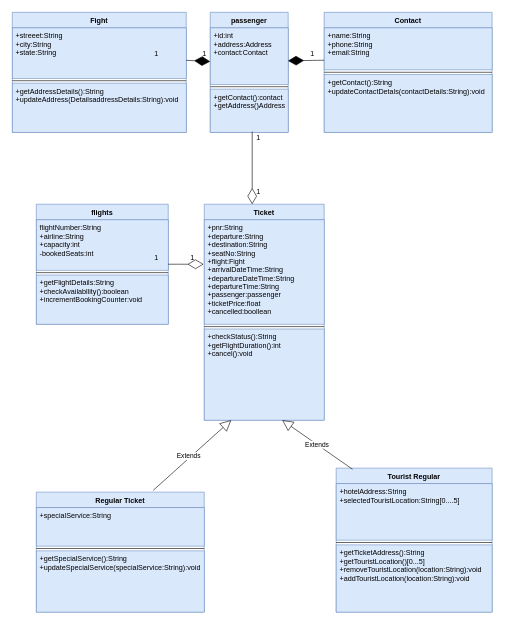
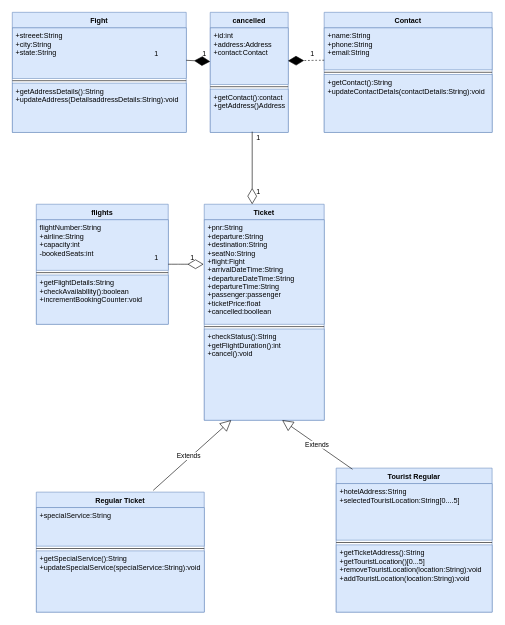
  <mxCell id="0" />
  <mxCell id="1" parent="0" />
  <mxCell id="2" value="flights" style="swimlane;fontStyle=1;align=center;verticalAlign=top;childLayout=stackLayout;horizontal=1;startSize=26;horizontalStack=0;resizeParent=1;resizeParentMax=0;resizeLast=0;collapsible=1;marginBottom=0;fillColor=#dae8fc;strokeColor=#6c8ebf;" parent="1" vertex="1"><mxGeometry x="60" y="340" width="220" height="200" as="geometry" /></mxCell>
  <mxCell id="3" value="flightNumber:String&#10;+airline:String&#10;+capacity:int&#10;-bookedSeats:int&#10;&#10;&#10;" style="text;strokeColor=#6c8ebf;fillColor=#dae8fc;align=left;verticalAlign=top;spacingLeft=4;spacingRight=4;overflow=hidden;rotatable=0;points=[[0,0.5],[1,0.5]];portConstraint=eastwest;" parent="2" vertex="1"><mxGeometry y="26" width="220" height="84" as="geometry" /></mxCell>
  <mxCell id="4" value="" style="line;strokeWidth=1;fillColor=none;align=left;verticalAlign=middle;spacingTop=-1;spacingLeft=3;spacingRight=3;rotatable=0;labelPosition=right;points=[];portConstraint=eastwest;" parent="2" vertex="1"><mxGeometry y="110" width="220" height="8" as="geometry" /></mxCell>
  <mxCell id="5" value="+getFlightDetails:String&#10;+checkAvailabllity():boolean &#10;+incrementBookingCounter:void&#10;" style="text;strokeColor=#6c8ebf;fillColor=#dae8fc;align=left;verticalAlign=top;spacingLeft=4;spacingRight=4;overflow=hidden;rotatable=0;points=[[0,0.5],[1,0.5]];portConstraint=eastwest;" parent="2" vertex="1"><mxGeometry y="118" width="220" height="82" as="geometry" /></mxCell>
  <mxCell id="6" value="Ticket" style="swimlane;fontStyle=1;align=center;verticalAlign=top;childLayout=stackLayout;horizontal=1;startSize=26;horizontalStack=0;resizeParent=1;resizeParentMax=0;resizeLast=0;collapsible=1;marginBottom=0;fillColor=#dae8fc;strokeColor=#6c8ebf;" parent="1" vertex="1"><mxGeometry x="340" y="340" width="200" height="360" as="geometry" /></mxCell>
  <mxCell id="7" value="+pnr:String&#10;+departure:String&#10;+destination:String&#10;+seatNo:String&#10;+flight:Fight&#10;+arrivalDateTime:String&#10;+departureDateTime:String&#10;+departureTime:String&#10;+passenger:passenger&#10;+ticketPrice:float&#10;+cancelled:boollean&#10;&#10;&#10;" style="text;strokeColor=#6c8ebf;fillColor=#dae8fc;align=left;verticalAlign=top;spacingLeft=4;spacingRight=4;overflow=hidden;rotatable=0;points=[[0,0.5],[1,0.5]];portConstraint=eastwest;" parent="6" vertex="1"><mxGeometry y="26" width="200" height="174" as="geometry" /></mxCell>
  <mxCell id="8" value="" style="line;strokeWidth=1;fillColor=none;align=left;verticalAlign=middle;spacingTop=-1;spacingLeft=3;spacingRight=3;rotatable=0;labelPosition=right;points=[];portConstraint=eastwest;" parent="6" vertex="1"><mxGeometry y="200" width="200" height="8" as="geometry" /></mxCell>
  <mxCell id="9" value="+checkStatus():String&#10;+getFlightDuration():int&#10;+cancel():void" style="text;strokeColor=#6c8ebf;fillColor=#dae8fc;align=left;verticalAlign=top;spacingLeft=4;spacingRight=4;overflow=hidden;rotatable=0;points=[[0,0.5],[1,0.5]];portConstraint=eastwest;" parent="6" vertex="1"><mxGeometry y="208" width="200" height="152" as="geometry" /></mxCell>
- <mxCell id="10" value="passenger" style="swimlane;fontStyle=1;align=center;verticalAlign=top;childLayout=stackLayout;horizontal=1;startSize=26;horizontalStack=0;resizeParent=1;resizeParentMax=0;resizeLast=0;collapsible=1;marginBottom=0;fillColor=#dae8fc;strokeColor=#6c8ebf;" parent="1" vertex="1"><mxGeometry x="350" y="20" width="130" height="200" as="geometry" /></mxCell>
+ <mxCell id="10" value="cancelled" style="swimlane;fontStyle=1;align=center;verticalAlign=top;childLayout=stackLayout;horizontal=1;startSize=26;horizontalStack=0;resizeParent=1;resizeParentMax=0;resizeLast=0;collapsible=1;marginBottom=0;fillColor=#dae8fc;strokeColor=#6c8ebf;" parent="1" vertex="1"><mxGeometry x="350" y="20" width="130" height="200" as="geometry" /></mxCell>
  <mxCell id="11" value="+id:int&#10;+address:Address&#10;+contact:Contact" style="text;strokeColor=#6c8ebf;fillColor=#dae8fc;align=left;verticalAlign=top;spacingLeft=4;spacingRight=4;overflow=hidden;rotatable=0;points=[[0,0.5],[1,0.5]];portConstraint=eastwest;" parent="10" vertex="1"><mxGeometry y="26" width="130" height="94" as="geometry" /></mxCell>
  <mxCell id="12" value="" style="line;strokeWidth=1;fillColor=none;align=left;verticalAlign=middle;spacingTop=-1;spacingLeft=3;spacingRight=3;rotatable=0;labelPosition=right;points=[];portConstraint=eastwest;" parent="10" vertex="1"><mxGeometry y="120" width="130" height="8" as="geometry" /></mxCell>
  <mxCell id="13" value="+getContact():contact&#10;+getAddress()Address" style="text;strokeColor=#6c8ebf;fillColor=#dae8fc;align=left;verticalAlign=top;spacingLeft=4;spacingRight=4;overflow=hidden;rotatable=0;points=[[0,0.5],[1,0.5]];portConstraint=eastwest;" parent="10" vertex="1"><mxGeometry y="128" width="130" height="72" as="geometry" /></mxCell>
  <mxCell id="14" value="Fight" style="swimlane;fontStyle=1;align=center;verticalAlign=top;childLayout=stackLayout;horizontal=1;startSize=26;horizontalStack=0;resizeParent=1;resizeParentMax=0;resizeLast=0;collapsible=1;marginBottom=0;fillColor=#dae8fc;strokeColor=#6c8ebf;" parent="1" vertex="1"><mxGeometry y="20" width="290" height="200" as="geometry" x="20" /></mxCell>
  <mxCell id="15" value="+streeet:String&#10;+city:String&#10;+state:String" style="text;strokeColor=#6c8ebf;fillColor=#dae8fc;align=left;verticalAlign=top;spacingLeft=4;spacingRight=4;overflow=hidden;rotatable=0;points=[[0,0.5],[1,0.5]];portConstraint=eastwest;" parent="14" vertex="1"><mxGeometry y="26" width="290" height="84" as="geometry" /></mxCell>
  <mxCell id="16" value="" style="line;strokeWidth=1;fillColor=none;align=left;verticalAlign=middle;spacingTop=-1;spacingLeft=3;spacingRight=3;rotatable=0;labelPosition=right;points=[];portConstraint=eastwest;" parent="14" vertex="1"><mxGeometry y="110" width="290" height="8" as="geometry" /></mxCell>
  <mxCell id="17" value="+getAddressDetails():String&#10;+updateAddress(DetailsaddressDetails:String):void" style="text;strokeColor=#6c8ebf;fillColor=#dae8fc;align=left;verticalAlign=top;spacingLeft=4;spacingRight=4;overflow=hidden;rotatable=0;points=[[0,0.5],[1,0.5]];portConstraint=eastwest;" parent="14" vertex="1"><mxGeometry y="118" width="290" height="82" as="geometry" /></mxCell>
  <mxCell id="18" value="Contact" style="swimlane;fontStyle=1;align=center;verticalAlign=top;childLayout=stackLayout;horizontal=1;startSize=26;horizontalStack=0;resizeParent=1;resizeParentMax=0;resizeLast=0;collapsible=1;marginBottom=0;fillColor=#dae8fc;strokeColor=#6c8ebf;" parent="1" vertex="1"><mxGeometry x="540" y="20" width="280" height="200" as="geometry" /></mxCell>
  <mxCell id="19" value="+name:String&#10;+phone:String&#10;+email:String" style="text;strokeColor=#6c8ebf;fillColor=#dae8fc;align=left;verticalAlign=top;spacingLeft=4;spacingRight=4;overflow=hidden;rotatable=0;points=[[0,0.5],[1,0.5]];portConstraint=eastwest;" parent="18" vertex="1"><mxGeometry y="26" width="280" height="70" as="geometry" /></mxCell>
  <mxCell id="20" value="" style="line;strokeWidth=1;fillColor=none;align=left;verticalAlign=middle;spacingTop=-1;spacingLeft=3;spacingRight=3;rotatable=0;labelPosition=right;points=[];portConstraint=eastwest;" parent="18" vertex="1"><mxGeometry y="96" width="280" height="8" as="geometry" /></mxCell>
  <mxCell id="21" value="+getContact():String&#10;+updateContactDetals(contactDetails:String):void" style="text;strokeColor=#6c8ebf;fillColor=#dae8fc;align=left;verticalAlign=top;spacingLeft=4;spacingRight=4;overflow=hidden;rotatable=0;points=[[0,0.5],[1,0.5]];portConstraint=eastwest;" parent="18" vertex="1"><mxGeometry y="104" width="280" height="96" as="geometry" /></mxCell>
  <mxCell id="22" value="Regular Ticket" style="swimlane;fontStyle=1;align=center;verticalAlign=top;childLayout=stackLayout;horizontal=1;startSize=26;horizontalStack=0;resizeParent=1;resizeParentMax=0;resizeLast=0;collapsible=1;marginBottom=0;fillColor=#dae8fc;strokeColor=#6c8ebf;" parent="1" vertex="1"><mxGeometry x="60" y="820" width="280" height="200" as="geometry" /></mxCell>
  <mxCell id="23" value="+specialService:String" style="text;strokeColor=#6c8ebf;fillColor=#dae8fc;align=left;verticalAlign=top;spacingLeft=4;spacingRight=4;overflow=hidden;rotatable=0;points=[[0,0.5],[1,0.5]];portConstraint=eastwest;" parent="22" vertex="1"><mxGeometry y="26" width="280" height="64" as="geometry" /></mxCell>
  <mxCell id="24" value="" style="line;strokeWidth=1;fillColor=none;align=left;verticalAlign=middle;spacingTop=-1;spacingLeft=3;spacingRight=3;rotatable=0;labelPosition=right;points=[];portConstraint=eastwest;" parent="22" vertex="1"><mxGeometry y="90" width="280" height="8" as="geometry" /></mxCell>
  <mxCell id="25" value="+getSpecialService():String&#10;+updateSpecialService(specialService:String):void" style="text;strokeColor=#6c8ebf;fillColor=#dae8fc;align=left;verticalAlign=top;spacingLeft=4;spacingRight=4;overflow=hidden;rotatable=0;points=[[0,0.5],[1,0.5]];portConstraint=eastwest;" parent="22" vertex="1"><mxGeometry y="98" width="280" height="102" as="geometry" /></mxCell>
  <mxCell id="26" value="Tourist Regular" style="swimlane;fontStyle=1;align=center;verticalAlign=top;childLayout=stackLayout;horizontal=1;startSize=26;horizontalStack=0;resizeParent=1;resizeParentMax=0;resizeLast=0;collapsible=1;marginBottom=0;fillColor=#dae8fc;strokeColor=#6c8ebf;swimlaneFillColor=none;" parent="1" vertex="1"><mxGeometry x="560" y="780" width="260" height="240" as="geometry" /></mxCell>
  <mxCell id="27" value="+hotelAddress:String&#10;+selectedTouristLocation:String[0....5]" style="text;strokeColor=#6c8ebf;fillColor=#dae8fc;align=left;verticalAlign=top;spacingLeft=4;spacingRight=4;overflow=hidden;rotatable=0;points=[[0,0.5],[1,0.5]];portConstraint=eastwest;" parent="26" vertex="1"><mxGeometry y="26" width="260" height="94" as="geometry" /></mxCell>
  <mxCell id="28" value="" style="line;strokeWidth=1;fillColor=none;align=left;verticalAlign=middle;spacingTop=-1;spacingLeft=3;spacingRight=3;rotatable=0;labelPosition=right;points=[];portConstraint=eastwest;" parent="26" vertex="1"><mxGeometry y="120" width="260" height="8" as="geometry" /></mxCell>
  <mxCell id="29" value="+getTicketAddress():String&#10;+getTouristLocation()[0...5]&#10;+removeTouristLocation(location:String):void&#10;+addTouristLocation(location:String):void" style="text;strokeColor=#6c8ebf;fillColor=#dae8fc;align=left;verticalAlign=top;spacingLeft=4;spacingRight=4;overflow=hidden;rotatable=0;points=[[0,0.5],[1,0.5]];portConstraint=eastwest;" parent="26" vertex="1"><mxGeometry y="128" width="260" height="112" as="geometry" /></mxCell>
  <mxCell id="30" value="Extends" style="endArrow=block;endSize=16;endFill=0;html=1;" parent="1" edge="1"><mxGeometry x="-0.054" y="2" width="160" relative="1" as="geometry"><mxPoint x="255" y="817" as="sourcePoint" /><mxPoint x="385" y="700" as="targetPoint" /><Array as="points" /><mxPoint x="-1" as="offset" /></mxGeometry></mxCell>
  <mxCell id="31" value="Extends" style="endArrow=block;endSize=16;endFill=0;html=1;exitX=0.105;exitY=0.008;exitDx=0;exitDy=0;exitPerimeter=0;" parent="1" source="26" edge="1"><mxGeometry width="160" relative="1" as="geometry"><mxPoint x="270" y="660" as="sourcePoint" /><mxPoint x="470" y="700" as="targetPoint" /></mxGeometry></mxCell>
  <mxCell id="32" value="" style="endArrow=diamondThin;endFill=0;endSize=24;html=1;exitX=1;exitY=0.5;exitDx=0;exitDy=0;" parent="1" source="2" edge="1"><mxGeometry width="160" relative="1" as="geometry"><mxPoint x="220" y="650" as="sourcePoint" /><mxPoint x="339" y="440" as="targetPoint" /><Array as="points"><mxPoint x="280" y="440" /><mxPoint x="290" y="440" /><mxPoint x="300" y="440" /></Array></mxGeometry></mxCell>
  <mxCell id="33" value="" style="endArrow=diamondThin;endFill=1;endSize=24;html=1;" parent="1" edge="1"><mxGeometry width="160" relative="1" as="geometry"><mxPoint x="310" y="100" as="sourcePoint" /><mxPoint x="350" y="102" as="targetPoint" /></mxGeometry></mxCell>
- <mxCell id="34" value="" style="endArrow=diamondThin;endFill=1;endSize=24;html=1;exitX=0;exitY=0.77;exitDx=0;exitDy=0;exitPerimeter=0;entryX=0.997;entryY=0.584;entryDx=0;entryDy=0;entryPerimeter=0;" parent="1" source="19" target="11" edge="1"><mxGeometry width="160" relative="1" as="geometry"><mxPoint x="220" y="340" as="sourcePoint" /><mxPoint x="380" y="340" as="targetPoint" /><Array as="points"><mxPoint x="530" y="100" /></Array></mxGeometry></mxCell>
+ <mxCell id="34" value="" style="endArrow=diamondThin;endFill=1;endSize=24;html=1;exitX=0;exitY=0.77;exitDx=0;exitDy=0;exitPerimeter=0;entryX=0.997;entryY=0.584;entryDx=0;entryDy=0;entryPerimeter=0;dashed=1;" parent="1" source="19" target="11" edge="1"><mxGeometry width="160" relative="1" as="geometry"><mxPoint x="220" y="340" as="sourcePoint" /><mxPoint x="380" y="340" as="targetPoint" /><Array as="points"><mxPoint x="530" y="100" /></Array></mxGeometry></mxCell>
  <mxCell id="35" value="1" style="text;html=1;align=center;verticalAlign=middle;resizable=0;points=[];autosize=1;strokeColor=none;" parent="1" vertex="1"><mxGeometry x="250" y="420" width="20" height="20" as="geometry" /></mxCell>
  <mxCell id="36" value="1" style="text;html=1;align=center;verticalAlign=middle;resizable=0;points=[];autosize=1;strokeColor=none;" parent="1" vertex="1"><mxGeometry x="310" y="420" width="20" height="20" as="geometry" /></mxCell>
  <mxCell id="37" value="1" style="text;html=1;align=center;verticalAlign=middle;resizable=0;points=[];autosize=1;strokeColor=none;" parent="1" vertex="1"><mxGeometry x="250" y="80" width="20" height="20" as="geometry" /></mxCell>
  <mxCell id="38" value="1" style="text;html=1;align=center;verticalAlign=middle;resizable=0;points=[];autosize=1;strokeColor=none;" parent="1" vertex="1"><mxGeometry x="510" y="80" width="20" height="20" as="geometry" /></mxCell>
  <mxCell id="39" value="1" style="text;html=1;align=center;verticalAlign=middle;resizable=0;points=[];autosize=1;strokeColor=none;" parent="1" vertex="1"><mxGeometry x="330" y="80" width="20" height="20" as="geometry" /></mxCell>
  <mxCell id="40" value="" style="endArrow=diamondThin;endFill=0;endSize=24;html=1;" parent="1" edge="1"><mxGeometry width="160" relative="1" as="geometry"><mxPoint x="420" y="219" as="sourcePoint" /><mxPoint x="420" y="340" as="targetPoint" /><Array as="points"><mxPoint x="420" y="219" /></Array></mxGeometry></mxCell>
  <mxCell id="41" value="1" style="text;html=1;align=center;verticalAlign=middle;resizable=0;points=[];autosize=1;strokeColor=none;" vertex="1" parent="1"><mxGeometry x="420" y="220" width="20" height="20" as="geometry" /></mxCell>
  <mxCell id="42" value="1" style="text;html=1;align=center;verticalAlign=middle;resizable=0;points=[];autosize=1;strokeColor=none;" vertex="1" parent="1"><mxGeometry x="420" y="310" width="20" height="20" as="geometry" /></mxCell>
